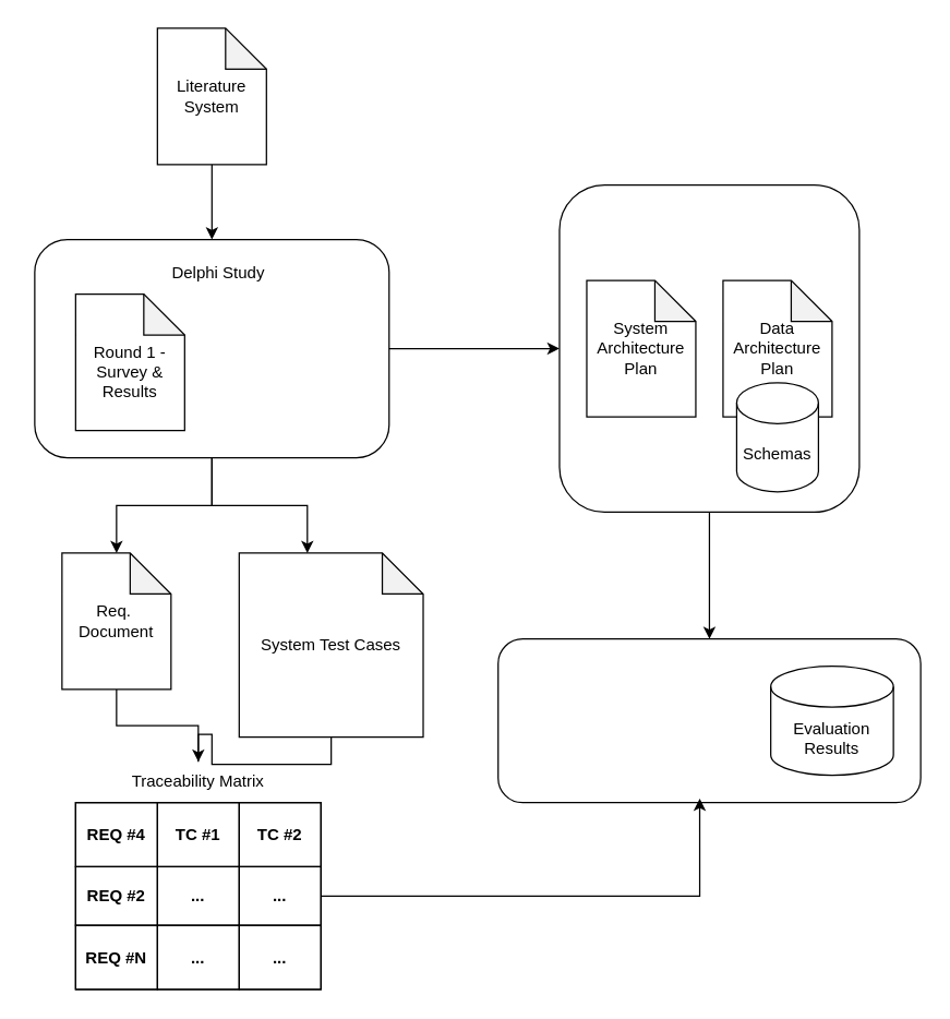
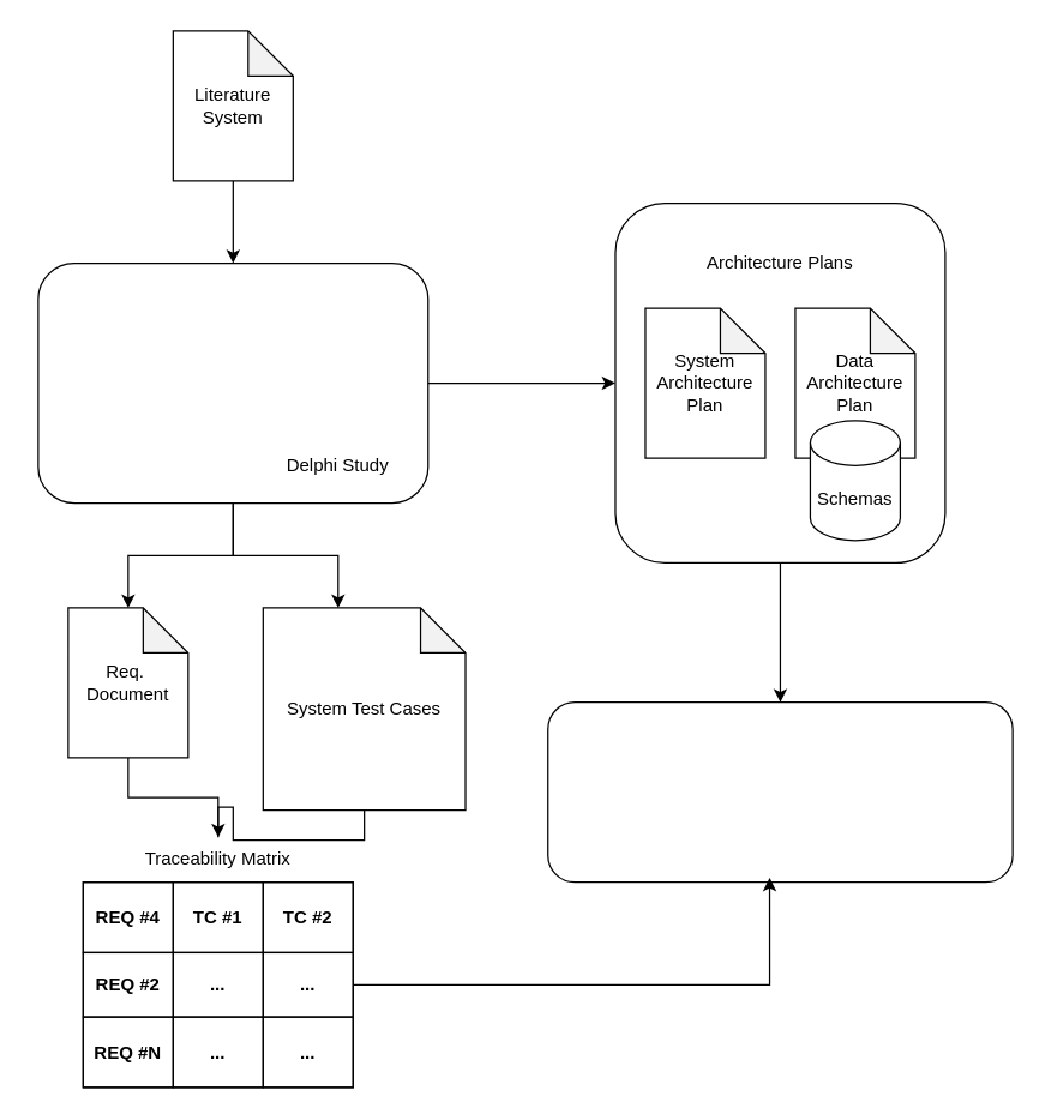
  <mxCell id="0" />
  <mxCell id="1" parent="0" />
  <mxCell id="2" style="edgeStyle=orthogonalEdgeStyle;rounded=0;orthogonalLoop=1;jettySize=auto;html=1;entryX=0.5;entryY=0;entryDx=0;entryDy=0;" edge="1" parent="1" source="3" target="5"><mxGeometry relative="1" as="geometry" /></mxCell>
  <mxCell id="3" value="Literature System" style="shape=note;whiteSpace=wrap;html=1;backgroundOutline=1;darkOpacity=0.05;" vertex="1" parent="1"><mxGeometry x="115" y="20" width="80" height="100" as="geometry" /></mxCell>
  <mxCell id="4" value="" style="group" vertex="1" connectable="0" parent="1"><mxGeometry x="25" y="175" width="260" height="160" as="geometry" /></mxCell>
  <mxCell id="5" value="" style="rounded=1;whiteSpace=wrap;html=1;" vertex="1" parent="4"><mxGeometry width="260" height="160" as="geometry" /></mxCell>
- <mxCell id="6" value="Delphi Study" style="text;html=1;align=center;verticalAlign=middle;whiteSpace=wrap;rounded=0;" vertex="1" parent="4"><mxGeometry x="85" y="10" width="100" height="30" as="geometry" /></mxCell>
- <mxCell id="7" value="&lt;br&gt;Round 1 -&lt;div&gt;Survey &amp;amp; Results&lt;/div&gt;" style="shape=note;whiteSpace=wrap;html=1;backgroundOutline=1;darkOpacity=0.05;" vertex="1" parent="4"><mxGeometry x="30" y="40" width="80" height="100" as="geometry" /></mxCell>
+ <mxCell id="6" value="Delphi Study" style="text;html=1;align=center;verticalAlign=middle;whiteSpace=wrap;rounded=0;" vertex="1" parent="4"><mxGeometry x="150" y="120" width="100" height="30" as="geometry" /></mxCell>
  <mxCell id="8" style="edgeStyle=orthogonalEdgeStyle;rounded=0;orthogonalLoop=1;jettySize=auto;html=1;endArrow=none;" edge="1" parent="1" source="9" target="27"><mxGeometry relative="1" as="geometry" /></mxCell>
  <mxCell id="9" value="Req.&amp;nbsp;&lt;div&gt;Document&lt;/div&gt;" style="shape=note;whiteSpace=wrap;html=1;backgroundOutline=1;darkOpacity=0.05;" vertex="1" parent="1"><mxGeometry x="45" y="405" width="80" height="100" as="geometry" /></mxCell>
  <mxCell id="10" style="edgeStyle=orthogonalEdgeStyle;rounded=0;orthogonalLoop=1;jettySize=auto;html=1;entryX=0.5;entryY=0;entryDx=0;entryDy=0;" edge="1" parent="1" source="11" target="27"><mxGeometry relative="1" as="geometry" /></mxCell>
  <mxCell id="11" value="System Test Cases" style="shape=note;whiteSpace=wrap;html=1;backgroundOutline=1;darkOpacity=0.05;" vertex="1" parent="1"><mxGeometry x="175" y="405" width="135" height="135" as="geometry" /></mxCell>
  <mxCell id="12" style="edgeStyle=orthogonalEdgeStyle;rounded=0;orthogonalLoop=1;jettySize=auto;html=1;entryX=0.5;entryY=0;entryDx=0;entryDy=0;entryPerimeter=0;" edge="1" parent="1" source="5" target="9"><mxGeometry relative="1" as="geometry" /></mxCell>
  <mxCell id="13" style="edgeStyle=orthogonalEdgeStyle;rounded=0;orthogonalLoop=1;jettySize=auto;html=1;entryX=0;entryY=0;entryDx=50;entryDy=0;entryPerimeter=0;" edge="1" parent="1" source="5" target="11"><mxGeometry relative="1" as="geometry" /></mxCell>
  <mxCell id="14" value="" style="childLayout=tableLayout;recursiveResize=0;shadow=0;fillColor=none;fontStyle=1" vertex="1" parent="1"><mxGeometry x="55" y="588" width="180" height="137" as="geometry" /></mxCell>
  <mxCell id="15" value="" style="shape=tableRow;horizontal=0;startSize=0;swimlaneHead=0;swimlaneBody=0;top=0;left=0;bottom=0;right=0;dropTarget=0;collapsible=0;recursiveResize=0;expand=0;fontStyle=0;fillColor=none;strokeColor=inherit;" vertex="1" parent="14"><mxGeometry width="180" height="47" as="geometry" /></mxCell>
  <mxCell id="16" value="&lt;b&gt;REQ #4&lt;/b&gt;" style="connectable=0;recursiveResize=0;strokeColor=inherit;fillColor=none;align=center;whiteSpace=wrap;html=1;" vertex="1" parent="15"><mxGeometry width="60" height="47" as="geometry"><mxRectangle width="60" height="47" as="alternateBounds" /></mxGeometry></mxCell>
  <mxCell id="17" value="&lt;b&gt;TC #1&lt;/b&gt;" style="connectable=0;recursiveResize=0;strokeColor=inherit;fillColor=none;align=center;whiteSpace=wrap;html=1;" vertex="1" parent="15"><mxGeometry x="60" width="60" height="47" as="geometry"><mxRectangle width="60" height="47" as="alternateBounds" /></mxGeometry></mxCell>
  <mxCell id="18" value="&lt;b&gt;TC #2&lt;/b&gt;" style="connectable=0;recursiveResize=0;strokeColor=inherit;fillColor=none;align=center;whiteSpace=wrap;html=1;" vertex="1" parent="15"><mxGeometry x="120" width="60" height="47" as="geometry"><mxRectangle width="60" height="47" as="alternateBounds" /></mxGeometry></mxCell>
  <mxCell id="19" style="shape=tableRow;horizontal=0;startSize=0;swimlaneHead=0;swimlaneBody=0;top=0;left=0;bottom=0;right=0;dropTarget=0;collapsible=0;recursiveResize=0;expand=0;fontStyle=0;fillColor=none;strokeColor=inherit;" vertex="1" parent="14"><mxGeometry y="47" width="180" height="43" as="geometry" /></mxCell>
  <mxCell id="20" value="&lt;b&gt;REQ #2&lt;/b&gt;" style="connectable=0;recursiveResize=0;strokeColor=inherit;fillColor=none;align=center;whiteSpace=wrap;html=1;" vertex="1" parent="19"><mxGeometry width="60" height="43" as="geometry"><mxRectangle width="60" height="43" as="alternateBounds" /></mxGeometry></mxCell>
  <mxCell id="21" value="&lt;b&gt;...&lt;/b&gt;" style="connectable=0;recursiveResize=0;strokeColor=inherit;fillColor=none;align=center;whiteSpace=wrap;html=1;" vertex="1" parent="19"><mxGeometry x="60" width="60" height="43" as="geometry"><mxRectangle width="60" height="43" as="alternateBounds" /></mxGeometry></mxCell>
  <mxCell id="22" value="&lt;b&gt;...&lt;/b&gt;" style="connectable=0;recursiveResize=0;strokeColor=inherit;fillColor=none;align=center;whiteSpace=wrap;html=1;" vertex="1" parent="19"><mxGeometry x="120" width="60" height="43" as="geometry"><mxRectangle width="60" height="43" as="alternateBounds" /></mxGeometry></mxCell>
  <mxCell id="23" style="shape=tableRow;horizontal=0;startSize=0;swimlaneHead=0;swimlaneBody=0;top=0;left=0;bottom=0;right=0;dropTarget=0;collapsible=0;recursiveResize=0;expand=0;fontStyle=0;fillColor=none;strokeColor=inherit;" vertex="1" parent="14"><mxGeometry y="90" width="180" height="47" as="geometry" /></mxCell>
  <mxCell id="24" value="&lt;b&gt;REQ #N&lt;/b&gt;" style="connectable=0;recursiveResize=0;strokeColor=inherit;fillColor=none;align=center;whiteSpace=wrap;html=1;" vertex="1" parent="23"><mxGeometry width="60" height="47" as="geometry"><mxRectangle width="60" height="47" as="alternateBounds" /></mxGeometry></mxCell>
  <mxCell id="25" value="&lt;b&gt;...&lt;/b&gt;" style="connectable=0;recursiveResize=0;strokeColor=inherit;fillColor=none;align=center;whiteSpace=wrap;html=1;" vertex="1" parent="23"><mxGeometry x="60" width="60" height="47" as="geometry"><mxRectangle width="60" height="47" as="alternateBounds" /></mxGeometry></mxCell>
  <mxCell id="26" value="&lt;b&gt;...&lt;/b&gt;" style="connectable=0;recursiveResize=0;strokeColor=inherit;fillColor=none;align=center;whiteSpace=wrap;html=1;" vertex="1" parent="23"><mxGeometry x="120" width="60" height="47" as="geometry"><mxRectangle width="60" height="47" as="alternateBounds" /></mxGeometry></mxCell>
  <mxCell id="27" value="Traceability Matrix" style="text;html=1;align=center;verticalAlign=middle;whiteSpace=wrap;rounded=0;" vertex="1" parent="1"><mxGeometry x="20" y="558" width="250" height="30" as="geometry" /></mxCell>
  <mxCell id="28" value="" style="group" vertex="1" connectable="0" parent="1"><mxGeometry x="410" y="135" width="220" height="240" as="geometry" /></mxCell>
  <mxCell id="29" value="" style="rounded=1;whiteSpace=wrap;html=1;" vertex="1" parent="28"><mxGeometry width="220" height="240" as="geometry" /></mxCell>
+ <mxCell id="30" value="Architecture Plans" style="text;html=1;align=center;verticalAlign=middle;whiteSpace=wrap;rounded=0;" vertex="1" parent="28"><mxGeometry x="44.815" y="16" width="130.37" height="48" as="geometry" /></mxCell>
  <mxCell id="31" value="System Architecture&lt;div&gt;Plan&lt;/div&gt;" style="shape=note;whiteSpace=wrap;html=1;backgroundOutline=1;darkOpacity=0.05;" vertex="1" parent="28"><mxGeometry x="20" y="70" width="80" height="100" as="geometry" /></mxCell>
  <mxCell id="32" value="" style="group" vertex="1" connectable="0" parent="28"><mxGeometry x="120" y="70" width="80" height="155" as="geometry" /></mxCell>
  <mxCell id="33" value="Data&lt;div&gt;Architecture&lt;div&gt;Plan&lt;/div&gt;&lt;/div&gt;" style="shape=note;whiteSpace=wrap;html=1;backgroundOutline=1;darkOpacity=0.05;" vertex="1" parent="32"><mxGeometry width="80" height="100" as="geometry" /></mxCell>
  <mxCell id="34" value="Schemas" style="shape=cylinder3;whiteSpace=wrap;html=1;boundedLbl=1;backgroundOutline=1;size=15;" vertex="1" parent="32"><mxGeometry x="10" y="75" width="60" height="80" as="geometry" /></mxCell>
  <mxCell id="35" style="edgeStyle=orthogonalEdgeStyle;rounded=0;orthogonalLoop=1;jettySize=auto;html=1;entryX=0;entryY=0.5;entryDx=0;entryDy=0;" edge="1" parent="1" source="5" target="29"><mxGeometry relative="1" as="geometry" /></mxCell>
  <mxCell id="36" value="" style="group" vertex="1" connectable="0" parent="1"><mxGeometry x="365" y="468" width="310" height="120" as="geometry" /></mxCell>
  <mxCell id="37" value="" style="rounded=1;whiteSpace=wrap;html=1;" vertex="1" parent="36"><mxGeometry width="310" height="120" as="geometry" /></mxCell>
- <mxCell id="38" value="Evaluation Results" style="shape=cylinder3;whiteSpace=wrap;html=1;boundedLbl=1;backgroundOutline=1;size=15;" vertex="1" parent="36"><mxGeometry x="200" y="20" width="90" height="80" as="geometry" /></mxCell>
  <mxCell id="39" style="edgeStyle=orthogonalEdgeStyle;rounded=0;orthogonalLoop=1;jettySize=auto;html=1;entryX=0.477;entryY=0.975;entryDx=0;entryDy=0;entryPerimeter=0;" edge="1" parent="1" source="19" target="37"><mxGeometry relative="1" as="geometry" /></mxCell>
  <mxCell id="40" style="edgeStyle=orthogonalEdgeStyle;rounded=0;orthogonalLoop=1;jettySize=auto;html=1;exitX=0.5;exitY=1;exitDx=0;exitDy=0;entryX=0.5;entryY=0;entryDx=0;entryDy=0;" edge="1" parent="1" source="29" target="37"><mxGeometry relative="1" as="geometry" /></mxCell>
